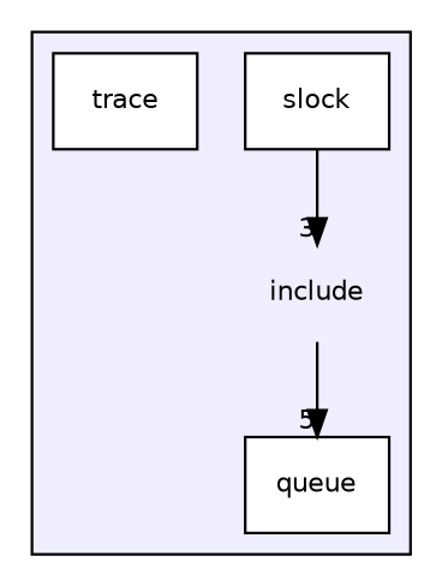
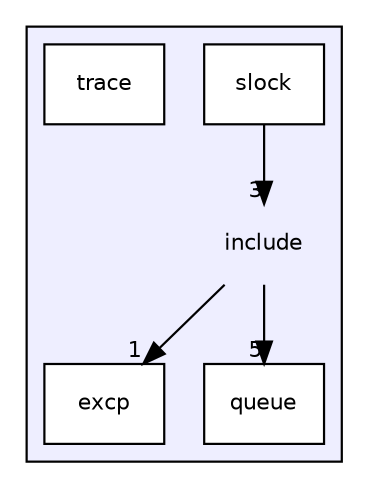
  digraph {
    compound=true
    node [fontname=Helvetica fontsize=10 shape=box color=black fillcolor=white style=filled]
    edge [labeldistance=1.5 labelfontname=Helvetica labelfontsize=10]
    n1 [label=include shape=plaintext color="" fillcolor="" style=""]
+   n2 [label=excp]
    n3 [label=queue]
    n4 [label=slock]
    n5 [label=trace]
    subgraph cluster_1 {
      bgcolor="#eeeeff"
      pencolor=black
      n1
+     n2
      n3
      n4
      n5
    }
+   n1 -> n2 [headlabel=1]
    n1 -> n3 [headlabel=5]
    n4 -> n1 [headlabel=3]
  }
